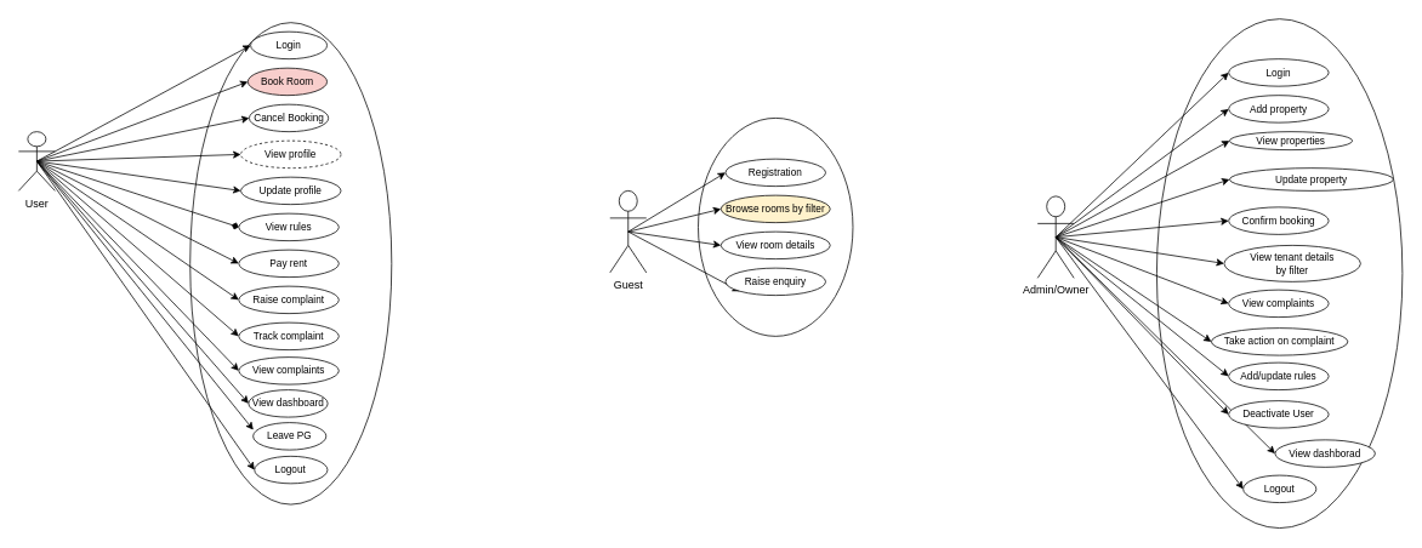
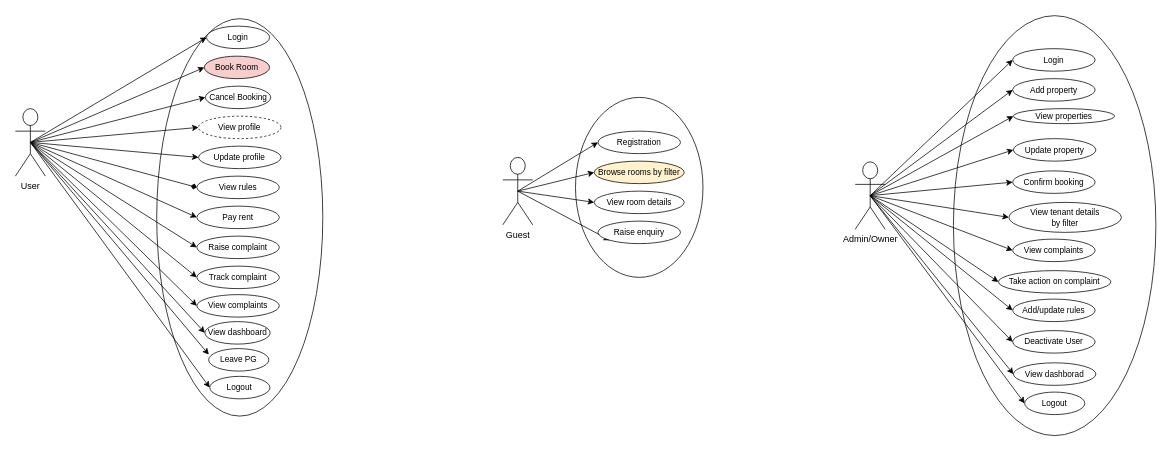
  <mxCell id="0" />
  <mxCell id="1" parent="0" />
  <mxCell id="2" value="" style="ellipse;whiteSpace=wrap;html=1;fontFamily=Helvetica;fontSize=11;fontColor=default;labelBackgroundColor=default;" vertex="1" parent="1"><mxGeometry x="1271" y="20" width="270" height="560" as="geometry" /></mxCell>
  <mxCell id="3" value="" style="ellipse;whiteSpace=wrap;html=1;fontFamily=Helvetica;fontSize=11;fontColor=default;labelBackgroundColor=default;" vertex="1" parent="1"><mxGeometry x="767" y="129" width="170" height="240" as="geometry" /></mxCell>
  <mxCell id="4" value="" style="ellipse;whiteSpace=wrap;html=1;" vertex="1" parent="1"><mxGeometry x="208.5" y="24" width="221.5" height="530" as="geometry" /></mxCell>
  <mxCell id="5" style="rounded=0;orthogonalLoop=1;jettySize=auto;html=1;entryX=0;entryY=0.5;entryDx=0;entryDy=0;exitX=0.5;exitY=0.5;exitDx=0;exitDy=0;exitPerimeter=0;" edge="1" parent="1" source="17" target="19"><mxGeometry relative="1" as="geometry"><mxPoint x="50" y="184" as="sourcePoint" /></mxGeometry></mxCell>
  <mxCell id="6" style="shape=connector;rounded=0;orthogonalLoop=1;jettySize=auto;html=1;exitX=0.5;exitY=0.5;exitDx=0;exitDy=0;exitPerimeter=0;entryX=0;entryY=0.5;entryDx=0;entryDy=0;strokeColor=default;align=center;verticalAlign=middle;fontFamily=Helvetica;fontSize=11;fontColor=default;labelBackgroundColor=default;endArrow=classic;" edge="1" parent="1" source="17" target="32"><mxGeometry relative="1" as="geometry" /></mxCell>
  <mxCell id="7" style="shape=connector;rounded=0;orthogonalLoop=1;jettySize=auto;html=1;exitX=0.5;exitY=0.5;exitDx=0;exitDy=0;exitPerimeter=0;entryX=0;entryY=0.5;entryDx=0;entryDy=0;strokeColor=default;align=center;verticalAlign=middle;fontFamily=Helvetica;fontSize=11;fontColor=default;labelBackgroundColor=default;endArrow=classic;" edge="1" parent="1" source="17" target="33"><mxGeometry relative="1" as="geometry" /></mxCell>
  <mxCell id="8" style="shape=connector;rounded=0;orthogonalLoop=1;jettySize=auto;html=1;exitX=0.5;exitY=0.5;exitDx=0;exitDy=0;exitPerimeter=0;entryX=0;entryY=0.5;entryDx=0;entryDy=0;strokeColor=default;align=center;verticalAlign=middle;fontFamily=Helvetica;fontSize=11;fontColor=default;labelBackgroundColor=default;endArrow=classic;" edge="1" parent="1" source="17" target="24"><mxGeometry relative="1" as="geometry" /></mxCell>
  <mxCell id="9" style="shape=connector;rounded=0;orthogonalLoop=1;jettySize=auto;html=1;exitX=0.5;exitY=0.5;exitDx=0;exitDy=0;exitPerimeter=0;entryX=0;entryY=0.5;entryDx=0;entryDy=0;strokeColor=default;align=center;verticalAlign=middle;fontFamily=Helvetica;fontSize=11;fontColor=default;labelBackgroundColor=default;endArrow=classic;" edge="1" parent="1" source="17" target="20"><mxGeometry relative="1" as="geometry" /></mxCell>
  <mxCell id="10" style="edgeStyle=none;rounded=0;orthogonalLoop=1;jettySize=auto;html=1;exitX=0.5;exitY=0.5;exitDx=0;exitDy=0;exitPerimeter=0;entryX=0;entryY=0.5;entryDx=0;entryDy=0;strokeColor=default;align=center;verticalAlign=middle;fontFamily=Helvetica;fontSize=11;fontColor=default;labelBackgroundColor=default;endArrow=diamond;" edge="1" parent="1" source="17" target="61"><mxGeometry relative="1" as="geometry" /></mxCell>
  <mxCell id="11" style="edgeStyle=none;shape=connector;rounded=0;orthogonalLoop=1;jettySize=auto;html=1;exitX=0.5;exitY=0.5;exitDx=0;exitDy=0;exitPerimeter=0;entryX=0;entryY=0.5;entryDx=0;entryDy=0;strokeColor=default;align=center;verticalAlign=middle;fontFamily=Helvetica;fontSize=11;fontColor=default;labelBackgroundColor=default;endArrow=classic;" edge="1" parent="1" source="17" target="21"><mxGeometry relative="1" as="geometry" /></mxCell>
  <mxCell id="12" style="edgeStyle=none;shape=connector;rounded=0;orthogonalLoop=1;jettySize=auto;html=1;exitX=0.5;exitY=0.5;exitDx=0;exitDy=0;exitPerimeter=0;entryX=0;entryY=0.5;entryDx=0;entryDy=0;strokeColor=default;align=center;verticalAlign=middle;fontFamily=Helvetica;fontSize=11;fontColor=default;labelBackgroundColor=default;endArrow=classic;" edge="1" parent="1" source="17" target="22"><mxGeometry relative="1" as="geometry" /></mxCell>
  <mxCell id="13" style="edgeStyle=none;shape=connector;rounded=0;orthogonalLoop=1;jettySize=auto;html=1;exitX=0.5;exitY=0.5;exitDx=0;exitDy=0;exitPerimeter=0;entryX=0;entryY=0.5;entryDx=0;entryDy=0;strokeColor=default;align=center;verticalAlign=middle;fontFamily=Helvetica;fontSize=11;fontColor=default;labelBackgroundColor=default;endArrow=classic;" edge="1" parent="1" source="17" target="25"><mxGeometry relative="1" as="geometry" /></mxCell>
  <mxCell id="14" style="edgeStyle=none;shape=connector;rounded=0;orthogonalLoop=1;jettySize=auto;html=1;exitX=0.5;exitY=0.5;exitDx=0;exitDy=0;exitPerimeter=0;entryX=0;entryY=0.5;entryDx=0;entryDy=0;strokeColor=default;align=center;verticalAlign=middle;fontFamily=Helvetica;fontSize=11;fontColor=default;labelBackgroundColor=default;endArrow=classic;" edge="1" parent="1" source="17" target="26"><mxGeometry relative="1" as="geometry" /></mxCell>
  <mxCell id="15" style="edgeStyle=none;shape=connector;rounded=0;orthogonalLoop=1;jettySize=auto;html=1;exitX=0.5;exitY=0.5;exitDx=0;exitDy=0;exitPerimeter=0;entryX=0;entryY=0.5;entryDx=0;entryDy=0;strokeColor=default;align=center;verticalAlign=middle;fontFamily=Helvetica;fontSize=11;fontColor=default;labelBackgroundColor=default;endArrow=classic;" edge="1" parent="1" source="17" target="34"><mxGeometry relative="1" as="geometry" /></mxCell>
  <mxCell id="16" style="edgeStyle=none;shape=connector;rounded=0;orthogonalLoop=1;jettySize=auto;html=1;exitX=0.5;exitY=0.5;exitDx=0;exitDy=0;exitPerimeter=0;entryX=0;entryY=0.5;entryDx=0;entryDy=0;strokeColor=default;align=center;verticalAlign=middle;fontFamily=Helvetica;fontSize=11;fontColor=default;labelBackgroundColor=default;endArrow=classic;" edge="1" parent="1" source="17" target="64"><mxGeometry relative="1" as="geometry" /></mxCell>
- <mxCell id="17" value="User" style="shape=umlActor;verticalLabelPosition=bottom;verticalAlign=top;html=1;outlineConnect=0;" vertex="1" parent="1"><mxGeometry x="20" y="144" width="40" height="65" as="geometry" /></mxCell>
+ <mxCell id="17" value="User" style="shape=umlActor;verticalLabelPosition=bottom;verticalAlign=top;html=1;outlineConnect=0;" vertex="1" parent="1"><mxGeometry x="20" y="144" width="40" height="90" as="geometry" /></mxCell>
  <mxCell id="18" value="&lt;font style=&quot;font-size: 11px;&quot;&gt;Registration&lt;/font&gt;" style="ellipse;whiteSpace=wrap;html=1;" vertex="1" parent="1"><mxGeometry x="797" y="174" width="110" height="30" as="geometry" /></mxCell>
  <mxCell id="19" value="&lt;font style=&quot;font-size: 11px;&quot;&gt;Login&lt;/font&gt;" style="ellipse;whiteSpace=wrap;html=1;" vertex="1" parent="1"><mxGeometry x="275" y="34" width="84" height="30" as="geometry" /></mxCell>
  <mxCell id="20" value="&lt;span style=&quot;font-size: 11px;&quot;&gt;Update profile&lt;/span&gt;" style="ellipse;whiteSpace=wrap;html=1;" vertex="1" parent="1"><mxGeometry x="264.25" y="194" width="110" height="30" as="geometry" /></mxCell>
  <mxCell id="21" value="&lt;font style=&quot;font-size: 11px;&quot;&gt;Pay rent&lt;/font&gt;" style="ellipse;whiteSpace=wrap;html=1;" vertex="1" parent="1"><mxGeometry x="262" y="274" width="110" height="30" as="geometry" /></mxCell>
  <mxCell id="22" value="&lt;font style=&quot;font-size: 11px;&quot;&gt;Raise complaint&lt;/font&gt;" style="ellipse;whiteSpace=wrap;html=1;" vertex="1" parent="1"><mxGeometry x="262" y="314" width="110" height="30" as="geometry" /></mxCell>
  <mxCell id="23" value="&lt;font style=&quot;font-size: 11px;&quot;&gt;Leave PG&lt;/font&gt;" style="ellipse;whiteSpace=wrap;html=1;" vertex="1" parent="1"><mxGeometry x="277.75" y="464" width="80.25" height="30" as="geometry" /></mxCell>
  <mxCell id="24" value="&lt;span style=&quot;font-size: 11px;&quot;&gt;View profile&lt;/span&gt;" style="ellipse;whiteSpace=wrap;html=1;dashed=1;" vertex="1" parent="1"><mxGeometry x="264.25" y="154" width="110" height="30" as="geometry" /></mxCell>
  <mxCell id="25" value="&lt;font style=&quot;font-size: 11px;&quot;&gt;Track complaint&lt;/font&gt;" style="ellipse;whiteSpace=wrap;html=1;" vertex="1" parent="1"><mxGeometry x="262" y="354" width="110" height="30" as="geometry" /></mxCell>
  <mxCell id="26" value="&lt;font style=&quot;font-size: 11px;&quot;&gt;View complaints&lt;/font&gt;" style="ellipse;whiteSpace=wrap;html=1;" vertex="1" parent="1"><mxGeometry x="262" y="392" width="110" height="30" as="geometry" /></mxCell>
  <mxCell id="27" style="edgeStyle=none;shape=connector;rounded=0;orthogonalLoop=1;jettySize=auto;html=1;exitX=0.5;exitY=0.5;exitDx=0;exitDy=0;exitPerimeter=0;entryX=0;entryY=0.5;entryDx=0;entryDy=0;strokeColor=default;align=center;verticalAlign=middle;fontFamily=Helvetica;fontSize=11;fontColor=default;labelBackgroundColor=default;endArrow=classic;" edge="1" parent="1" source="31" target="18"><mxGeometry relative="1" as="geometry" /></mxCell>
  <mxCell id="28" style="edgeStyle=none;shape=connector;rounded=0;orthogonalLoop=1;jettySize=auto;html=1;exitX=0.5;exitY=0.5;exitDx=0;exitDy=0;exitPerimeter=0;entryX=0;entryY=0.5;entryDx=0;entryDy=0;strokeColor=default;align=center;verticalAlign=middle;fontFamily=Helvetica;fontSize=11;fontColor=default;labelBackgroundColor=default;endArrow=classic;" edge="1" parent="1" source="31" target="35"><mxGeometry relative="1" as="geometry" /></mxCell>
  <mxCell id="29" style="edgeStyle=none;shape=connector;rounded=0;orthogonalLoop=1;jettySize=auto;html=1;exitX=0.5;exitY=0.5;exitDx=0;exitDy=0;exitPerimeter=0;entryX=0;entryY=0.5;entryDx=0;entryDy=0;strokeColor=default;align=center;verticalAlign=middle;fontFamily=Helvetica;fontSize=11;fontColor=default;labelBackgroundColor=default;endArrow=classic;" edge="1" parent="1" source="31" target="36"><mxGeometry relative="1" as="geometry" /></mxCell>
  <mxCell id="30" style="edgeStyle=none;shape=connector;rounded=0;orthogonalLoop=1;jettySize=auto;html=1;exitX=0.5;exitY=0.5;exitDx=0;exitDy=0;exitPerimeter=0;entryX=0;entryY=1;entryDx=0;entryDy=0;strokeColor=default;align=center;verticalAlign=middle;fontFamily=Helvetica;fontSize=11;fontColor=default;labelBackgroundColor=default;endArrow=classic;" edge="1" parent="1" source="31" target="37"><mxGeometry relative="1" as="geometry" /></mxCell>
  <mxCell id="31" value="Guest&lt;div&gt;&lt;br&gt;&lt;/div&gt;" style="shape=umlActor;verticalLabelPosition=bottom;verticalAlign=top;html=1;outlineConnect=0;" vertex="1" parent="1"><mxGeometry x="670" y="209" width="40" height="90" as="geometry" /></mxCell>
  <mxCell id="32" value="&lt;font style=&quot;font-size: 11px;&quot;&gt;Book Room&lt;/font&gt;" style="ellipse;whiteSpace=wrap;html=1;fillColor=#f8cecc;" vertex="1" parent="1"><mxGeometry x="272" width="87" height="30" as="geometry" y="74" /></mxCell>
  <mxCell id="33" value="&lt;font style=&quot;font-size: 11px;&quot;&gt;Cancel Booking&lt;/font&gt;" style="ellipse;whiteSpace=wrap;html=1;" vertex="1" parent="1"><mxGeometry x="273.5" y="114" width="87" height="30" as="geometry" /></mxCell>
  <mxCell id="34" value="&lt;font style=&quot;font-size: 11px;&quot;&gt;View dashboard&lt;/font&gt;" style="ellipse;whiteSpace=wrap;html=1;" vertex="1" parent="1"><mxGeometry x="272.75" y="428" width="87" height="30" as="geometry" /></mxCell>
  <mxCell id="35" value="&lt;font style=&quot;font-size: 11px;&quot;&gt;Browse rooms by filter&lt;/font&gt;" style="ellipse;whiteSpace=wrap;html=1;fillColor=#fff2cc;" vertex="1" parent="1"><mxGeometry x="792" y="214" width="120" height="30" as="geometry" /></mxCell>
  <mxCell id="36" value="&lt;font style=&quot;font-size: 11px;&quot;&gt;View room details&lt;/font&gt;" style="ellipse;whiteSpace=wrap;html=1;" vertex="1" parent="1"><mxGeometry x="792" y="254" width="120" height="30" as="geometry" /></mxCell>
  <mxCell id="37" value="&lt;font style=&quot;font-size: 11px;&quot;&gt;Raise enquiry&lt;/font&gt;" style="ellipse;whiteSpace=wrap;html=1;" vertex="1" parent="1"><mxGeometry x="797" y="294" width="110" height="30" as="geometry" /></mxCell>
  <mxCell id="38" style="edgeStyle=none;shape=connector;rounded=0;orthogonalLoop=1;jettySize=auto;html=1;exitX=0.5;exitY=0.5;exitDx=0;exitDy=0;exitPerimeter=0;entryX=0;entryY=0.5;entryDx=0;entryDy=0;strokeColor=default;align=center;verticalAlign=middle;fontFamily=Helvetica;fontSize=11;fontColor=default;labelBackgroundColor=default;endArrow=classic;" edge="1" parent="1" source="49" target="50"><mxGeometry relative="1" as="geometry" /></mxCell>
  <mxCell id="39" style="edgeStyle=none;shape=connector;rounded=0;orthogonalLoop=1;jettySize=auto;html=1;exitX=0.5;exitY=0.5;exitDx=0;exitDy=0;exitPerimeter=0;entryX=0;entryY=0.5;entryDx=0;entryDy=0;strokeColor=default;align=center;verticalAlign=middle;fontFamily=Helvetica;fontSize=11;fontColor=default;labelBackgroundColor=default;endArrow=classic;" edge="1" parent="1" source="49" target="51"><mxGeometry relative="1" as="geometry" /></mxCell>
  <mxCell id="40" style="edgeStyle=none;shape=connector;rounded=0;orthogonalLoop=1;jettySize=auto;html=1;exitX=0.5;exitY=0.5;exitDx=0;exitDy=0;exitPerimeter=0;entryX=0;entryY=0.5;entryDx=0;entryDy=0;strokeColor=default;align=center;verticalAlign=middle;fontFamily=Helvetica;fontSize=11;fontColor=default;labelBackgroundColor=default;endArrow=classic;" edge="1" parent="1" source="49" target="57"><mxGeometry relative="1" as="geometry" /></mxCell>
  <mxCell id="41" style="edgeStyle=none;shape=connector;rounded=0;orthogonalLoop=1;jettySize=auto;html=1;exitX=0.5;exitY=0.5;exitDx=0;exitDy=0;exitPerimeter=0;entryX=0;entryY=0.5;entryDx=0;entryDy=0;strokeColor=default;align=center;verticalAlign=middle;fontFamily=Helvetica;fontSize=11;fontColor=default;labelBackgroundColor=default;endArrow=classic;" edge="1" parent="1" source="49" target="52"><mxGeometry relative="1" as="geometry" /></mxCell>
  <mxCell id="42" style="edgeStyle=none;shape=connector;rounded=0;orthogonalLoop=1;jettySize=auto;html=1;exitX=0.5;exitY=0.5;exitDx=0;exitDy=0;exitPerimeter=0;entryX=0;entryY=0.5;entryDx=0;entryDy=0;strokeColor=default;align=center;verticalAlign=middle;fontFamily=Helvetica;fontSize=11;fontColor=default;labelBackgroundColor=default;endArrow=classic;" edge="1" parent="1" source="49" target="55"><mxGeometry relative="1" as="geometry" /></mxCell>
  <mxCell id="43" style="edgeStyle=none;shape=connector;rounded=0;orthogonalLoop=1;jettySize=auto;html=1;exitX=0.5;exitY=0.5;exitDx=0;exitDy=0;exitPerimeter=0;entryX=0;entryY=0.5;entryDx=0;entryDy=0;strokeColor=default;align=center;verticalAlign=middle;fontFamily=Helvetica;fontSize=11;fontColor=default;labelBackgroundColor=default;endArrow=classic;" edge="1" parent="1" source="49" target="53"><mxGeometry relative="1" as="geometry" /></mxCell>
  <mxCell id="44" style="edgeStyle=none;shape=connector;rounded=0;orthogonalLoop=1;jettySize=auto;html=1;exitX=0.5;exitY=0.5;exitDx=0;exitDy=0;exitPerimeter=0;entryX=0;entryY=0.5;entryDx=0;entryDy=0;strokeColor=default;align=center;verticalAlign=middle;fontFamily=Helvetica;fontSize=11;fontColor=default;labelBackgroundColor=default;endArrow=classic;" edge="1" parent="1" source="49" target="54"><mxGeometry relative="1" as="geometry" /></mxCell>
  <mxCell id="45" style="edgeStyle=none;shape=connector;rounded=0;orthogonalLoop=1;jettySize=auto;html=1;exitX=0.5;exitY=0.5;exitDx=0;exitDy=0;exitPerimeter=0;entryX=0;entryY=0.5;entryDx=0;entryDy=0;strokeColor=default;align=center;verticalAlign=middle;fontFamily=Helvetica;fontSize=11;fontColor=default;labelBackgroundColor=default;endArrow=classic;" edge="1" parent="1" source="49" target="56"><mxGeometry relative="1" as="geometry" /></mxCell>
  <mxCell id="46" style="edgeStyle=none;shape=connector;rounded=0;orthogonalLoop=1;jettySize=auto;html=1;exitX=0.5;exitY=0.5;exitDx=0;exitDy=0;exitPerimeter=0;entryX=0;entryY=0.5;entryDx=0;entryDy=0;strokeColor=default;align=center;verticalAlign=middle;fontFamily=Helvetica;fontSize=11;fontColor=default;labelBackgroundColor=default;endArrow=classic;" edge="1" parent="1" source="49" target="60"><mxGeometry relative="1" as="geometry" /></mxCell>
  <mxCell id="47" style="edgeStyle=none;shape=connector;rounded=0;orthogonalLoop=1;jettySize=auto;html=1;exitX=0.5;exitY=0.5;exitDx=0;exitDy=0;exitPerimeter=0;entryX=0;entryY=0.5;entryDx=0;entryDy=0;strokeColor=default;align=center;verticalAlign=middle;fontFamily=Helvetica;fontSize=11;fontColor=default;labelBackgroundColor=default;endArrow=classic;" edge="1" parent="1" source="49" target="59"><mxGeometry relative="1" as="geometry" /></mxCell>
  <mxCell id="48" style="edgeStyle=none;shape=connector;rounded=0;orthogonalLoop=1;jettySize=auto;html=1;exitX=0.5;exitY=0.5;exitDx=0;exitDy=0;exitPerimeter=0;entryX=0;entryY=0.5;entryDx=0;entryDy=0;strokeColor=default;align=center;verticalAlign=middle;fontFamily=Helvetica;fontSize=11;fontColor=default;labelBackgroundColor=default;endArrow=classic;" edge="1" parent="1" source="49" target="65"><mxGeometry relative="1" as="geometry" /></mxCell>
  <mxCell id="49" value="&lt;div&gt;Admin/Owner&lt;/div&gt;" style="shape=umlActor;verticalLabelPosition=bottom;verticalAlign=top;html=1;outlineConnect=0;" vertex="1" parent="1"><mxGeometry x="1140" y="215" width="40" height="90" as="geometry" /></mxCell>
  <mxCell id="50" value="&lt;font style=&quot;font-size: 11px;&quot;&gt;Login&lt;/font&gt;" style="ellipse;whiteSpace=wrap;html=1;" vertex="1" parent="1"><mxGeometry x="1350" y="64" width="110" height="30" as="geometry" /></mxCell>
  <mxCell id="51" value="&lt;font style=&quot;font-size: 11px;&quot;&gt;Add property&lt;/font&gt;" style="ellipse;whiteSpace=wrap;html=1;" vertex="1" parent="1"><mxGeometry x="1350" y="104" width="110" height="30" as="geometry" /></mxCell>
- <mxCell id="52" value="&lt;font style=&quot;font-size: 11px;&quot;&gt;Update property&lt;/font&gt;" style="ellipse;whiteSpace=wrap;html=1;" vertex="1" parent="1"><mxGeometry x="1351" y="184" width="180" height="25" as="geometry" /></mxCell>
+ <mxCell id="52" value="&lt;font style=&quot;font-size: 11px;&quot;&gt;Update property&lt;/font&gt;" style="ellipse;whiteSpace=wrap;html=1;" vertex="1" parent="1"><mxGeometry x="1351" y="184" width="110" height="30" as="geometry" /></mxCell>
  <mxCell id="53" value="&lt;font style=&quot;font-size: 11px;&quot;&gt;View tenant details&lt;/font&gt;&lt;div&gt;&lt;font style=&quot;font-size: 11px;&quot;&gt;by filter&lt;/font&gt;&lt;/div&gt;" style="ellipse;whiteSpace=wrap;html=1;" vertex="1" parent="1"><mxGeometry x="1345" y="269" width="150" height="40" as="geometry" /></mxCell>
  <mxCell id="54" value="&lt;font style=&quot;font-size: 11px;&quot;&gt;View complaints&lt;/font&gt;" style="ellipse;whiteSpace=wrap;html=1;" vertex="1" parent="1"><mxGeometry x="1350" y="318" width="110" height="30" as="geometry" /></mxCell>
  <mxCell id="55" value="&lt;font style=&quot;font-size: 11px;&quot;&gt;Confirm booking&lt;/font&gt;" style="ellipse;whiteSpace=wrap;html=1;" vertex="1" parent="1"><mxGeometry x="1350" y="227" width="110" height="30" as="geometry" /></mxCell>
  <mxCell id="56" value="&lt;font style=&quot;font-size: 11px;&quot;&gt;Take action on complaint&lt;/font&gt;" style="ellipse;whiteSpace=wrap;html=1;" vertex="1" parent="1"><mxGeometry x="1331" y="360" width="150" height="30" as="geometry" /></mxCell>
  <mxCell id="57" value="&lt;font style=&quot;font-size: 11px;&quot;&gt;View properties&lt;/font&gt;" style="ellipse;whiteSpace=wrap;html=1;" vertex="1" parent="1"><mxGeometry x="1351" y="144" width="135" height="20" as="geometry" /></mxCell>
  <mxCell id="58" value="&lt;font style=&quot;font-size: 11px;&quot;&gt;Deactivate User&lt;/font&gt;" style="ellipse;whiteSpace=wrap;html=1;" vertex="1" parent="1"><mxGeometry x="1350" y="440" width="110" height="30" as="geometry" /></mxCell>
- <mxCell id="59" value="&lt;font style=&quot;font-size: 11px;&quot;&gt;View dashborad&lt;/font&gt;" style="ellipse;whiteSpace=wrap;html=1;" vertex="1" parent="1"><mxGeometry x="1401" y="483" width="110" height="30" as="geometry" /></mxCell>
+ <mxCell id="59" value="&lt;font style=&quot;font-size: 11px;&quot;&gt;View dashborad&lt;/font&gt;" style="ellipse;whiteSpace=wrap;html=1;" vertex="1" parent="1"><mxGeometry x="1351" y="483" width="110" height="30" as="geometry" /></mxCell>
  <mxCell id="60" value="&lt;font style=&quot;font-size: 11px;&quot;&gt;Add/update rules&lt;/font&gt;" style="ellipse;whiteSpace=wrap;html=1;" vertex="1" parent="1"><mxGeometry x="1350" y="398" width="110" height="30" as="geometry" /></mxCell>
  <mxCell id="61" value="&lt;font style=&quot;font-size: 11px;&quot;&gt;View rules&lt;/font&gt;" style="ellipse;whiteSpace=wrap;html=1;" vertex="1" parent="1"><mxGeometry x="262" y="234" width="110" height="30" as="geometry" /></mxCell>
  <mxCell id="62" style="edgeStyle=none;shape=connector;rounded=0;orthogonalLoop=1;jettySize=auto;html=1;exitX=0.5;exitY=0.5;exitDx=0;exitDy=0;exitPerimeter=0;entryX=0.003;entryY=0.267;entryDx=0;entryDy=0;entryPerimeter=0;strokeColor=default;align=center;verticalAlign=middle;fontFamily=Helvetica;fontSize=11;fontColor=default;labelBackgroundColor=default;endArrow=classic;" edge="1" parent="1" source="17" target="23"><mxGeometry relative="1" as="geometry" /></mxCell>
  <mxCell id="63" style="edgeStyle=none;shape=connector;rounded=0;orthogonalLoop=1;jettySize=auto;html=1;exitX=0.5;exitY=0.5;exitDx=0;exitDy=0;exitPerimeter=0;entryX=0;entryY=0.5;entryDx=0;entryDy=0;strokeColor=default;align=center;verticalAlign=middle;fontFamily=Helvetica;fontSize=11;fontColor=default;labelBackgroundColor=default;endArrow=classic;" edge="1" parent="1" source="49" target="58"><mxGeometry relative="1" as="geometry" /></mxCell>
  <mxCell id="64" value="&lt;font style=&quot;font-size: 11px;&quot;&gt;Logout&lt;/font&gt;" style="ellipse;whiteSpace=wrap;html=1;" vertex="1" parent="1"><mxGeometry x="279.25" y="501" width="80.25" height="30" as="geometry" /></mxCell>
  <mxCell id="65" value="&lt;font style=&quot;font-size: 11px;&quot;&gt;Logout&lt;/font&gt;" style="ellipse;whiteSpace=wrap;html=1;" vertex="1" parent="1"><mxGeometry x="1366" y="522" width="80.25" height="30" as="geometry" /></mxCell>
